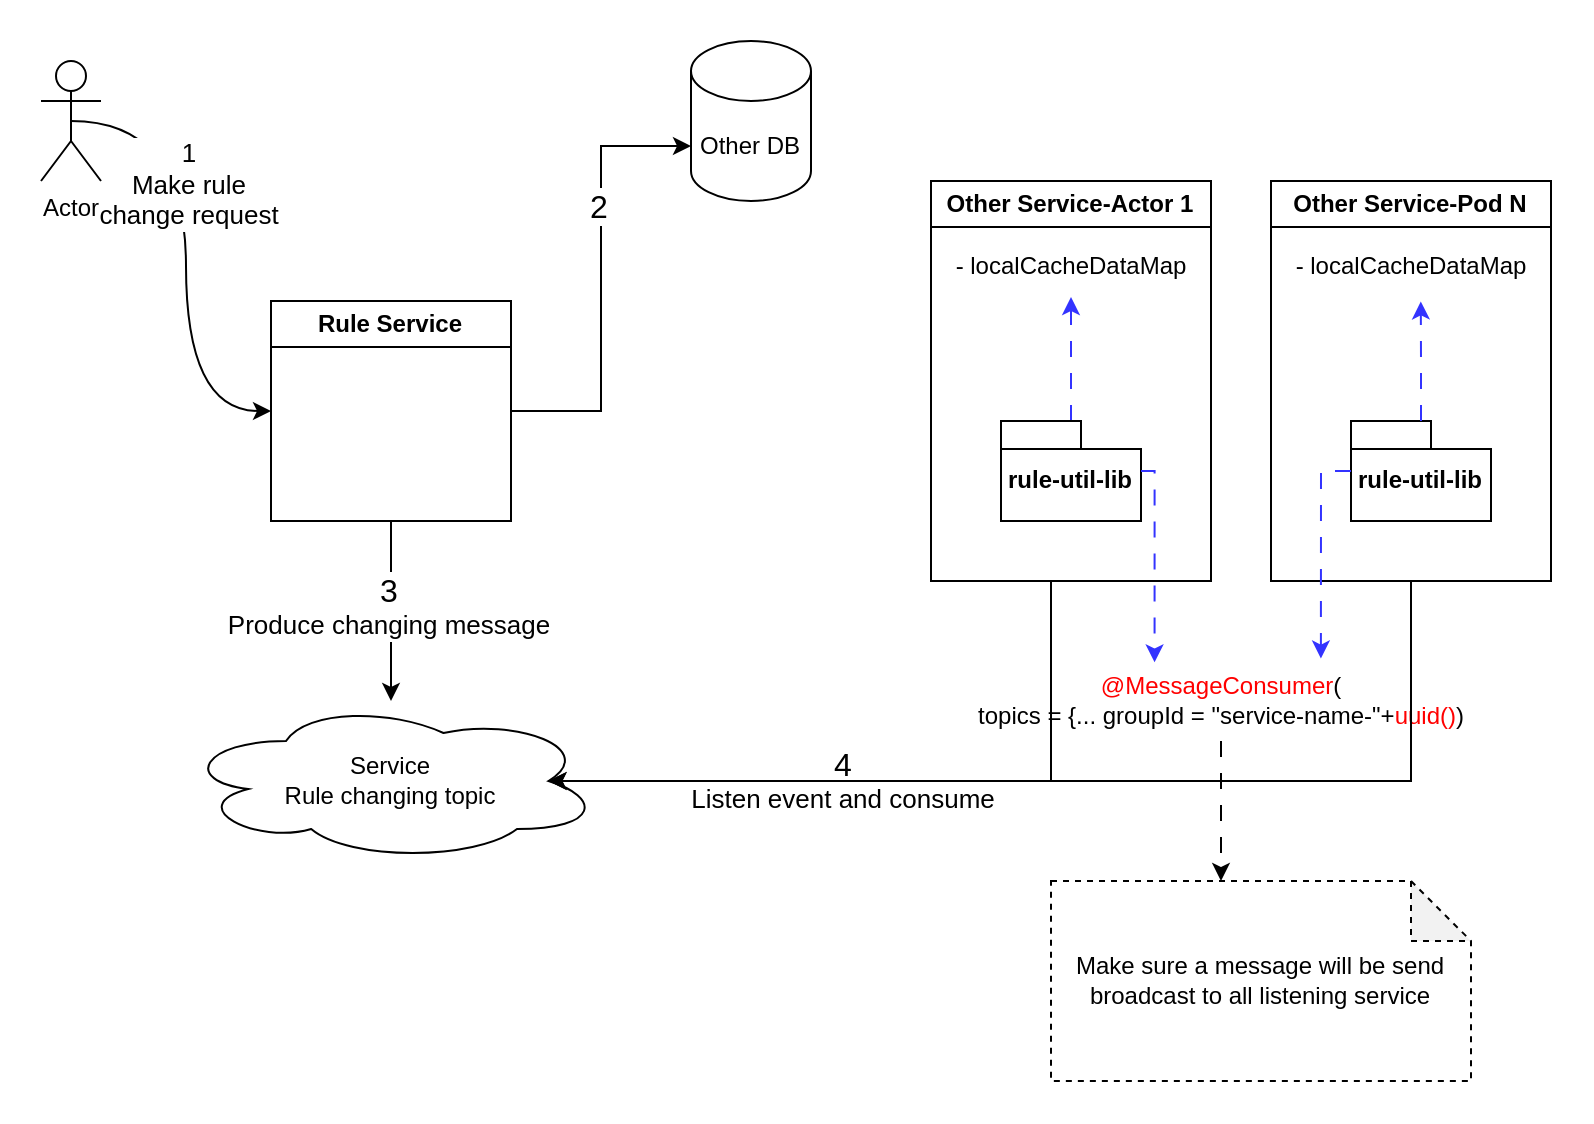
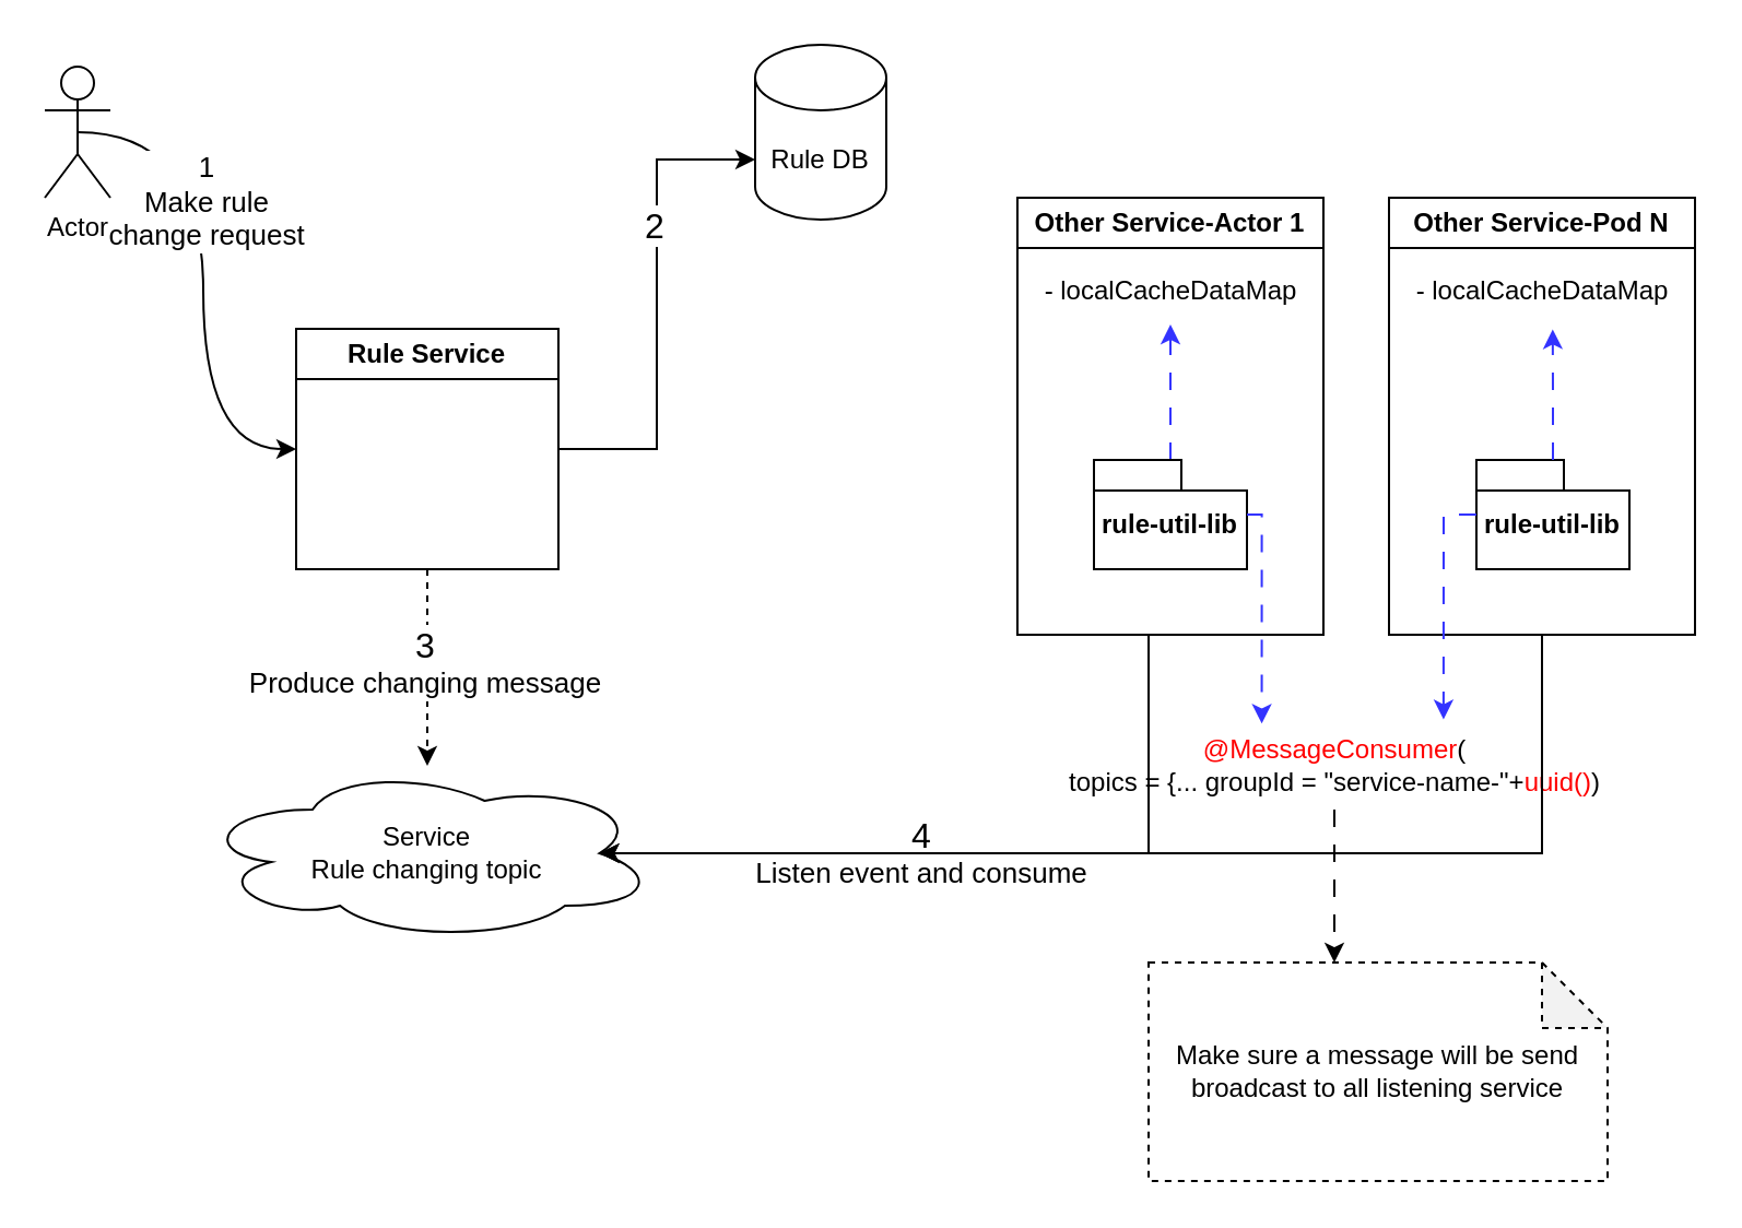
  <mxCell id="0" />
  <mxCell id="1" parent="0" />
  <mxCell id="2" style="edgeStyle=orthogonalEdgeStyle;rounded=0;orthogonalLoop=1;jettySize=auto;html=1;exitX=0.5;exitY=0.5;exitDx=0;exitDy=0;exitPerimeter=0;entryX=0;entryY=0.5;entryDx=0;entryDy=0;curved=1;" edge="1" parent="1" source="4" target="7"><mxGeometry relative="1" as="geometry" /></mxCell>
  <mxCell id="3" value="&lt;font style=&quot;font-size: 13px;&quot;&gt;1&lt;br&gt;Make rule&lt;br&gt;change request&lt;/font&gt;" style="edgeLabel;html=1;align=center;verticalAlign=middle;resizable=0;points=[];" vertex="1" connectable="0" parent="2"><mxGeometry x="-0.275" y="1" relative="1" as="geometry"><mxPoint as="offset" /></mxGeometry></mxCell>
  <mxCell id="4" value="Actor" style="shape=umlActor;verticalLabelPosition=bottom;verticalAlign=top;html=1;outlineConnect=0;" vertex="1" parent="1"><mxGeometry x="20" y="30" width="30" height="60" as="geometry" /></mxCell>
- <mxCell id="5" style="edgeStyle=orthogonalEdgeStyle;rounded=0;orthogonalLoop=1;jettySize=auto;html=1;exitX=0.5;exitY=1;exitDx=0;exitDy=0;" edge="1" parent="1" source="7" target="11"><mxGeometry relative="1" as="geometry" /></mxCell>
+ <mxCell id="5" style="edgeStyle=orthogonalEdgeStyle;rounded=0;orthogonalLoop=1;jettySize=auto;html=1;exitX=0.5;exitY=1;exitDx=0;exitDy=0;dashed=1;" edge="1" parent="1" source="7" target="11"><mxGeometry relative="1" as="geometry" /></mxCell>
  <mxCell id="6" value="&lt;font style=&quot;font-size: 16px;&quot;&gt;3&lt;/font&gt;&lt;br&gt;&lt;font style=&quot;font-size: 13px;&quot;&gt;Produce changing message&lt;/font&gt;" style="edgeLabel;html=1;align=center;verticalAlign=middle;resizable=0;points=[];" vertex="1" connectable="0" parent="5"><mxGeometry x="-0.065" y="-2" relative="1" as="geometry"><mxPoint as="offset" /></mxGeometry></mxCell>
  <mxCell id="7" value="Rule Service" style="swimlane;whiteSpace=wrap;html=1;" vertex="1" parent="1"><mxGeometry x="135" y="150" width="120" height="110" as="geometry" /></mxCell>
- <mxCell id="8" value="Other DB" style="shape=cylinder3;whiteSpace=wrap;html=1;boundedLbl=1;backgroundOutline=1;size=15;" vertex="1" parent="1"><mxGeometry x="345" y="20" width="60" height="80" as="geometry" /></mxCell>
+ <mxCell id="8" value="Rule DB" style="shape=cylinder3;whiteSpace=wrap;html=1;boundedLbl=1;backgroundOutline=1;size=15;" vertex="1" parent="1"><mxGeometry x="345" y="20" width="60" height="80" as="geometry" /></mxCell>
  <mxCell id="9" style="edgeStyle=orthogonalEdgeStyle;rounded=0;orthogonalLoop=1;jettySize=auto;html=1;entryX=0;entryY=0;entryDx=0;entryDy=52.5;entryPerimeter=0;exitX=1;exitY=0.5;exitDx=0;exitDy=0;" edge="1" parent="1" source="7" target="8"><mxGeometry relative="1" as="geometry"><mxPoint x="375" y="158" as="sourcePoint" /></mxGeometry></mxCell>
  <mxCell id="10" value="&lt;font style=&quot;font-size: 16px;&quot;&gt;2&lt;/font&gt;" style="edgeLabel;html=1;align=center;verticalAlign=middle;resizable=0;points=[];" vertex="1" connectable="0" parent="9"><mxGeometry x="0.334" y="2" relative="1" as="geometry"><mxPoint as="offset" /></mxGeometry></mxCell>
  <mxCell id="11" value="Service&lt;br&gt;Rule changing topic" style="ellipse;shape=cloud;whiteSpace=wrap;html=1;" vertex="1" parent="1"><mxGeometry x="90" y="350" width="210" height="80" as="geometry" /></mxCell>
  <mxCell id="12" value="Other Service-Actor 1" style="swimlane;whiteSpace=wrap;html=1;startSize=23;" vertex="1" parent="1"><mxGeometry x="465" y="90" width="140" height="200" as="geometry" /></mxCell>
  <mxCell id="13" value="- localCacheDataMap" style="text;html=1;align=center;verticalAlign=middle;resizable=0;points=[];autosize=1;strokeColor=none;fillColor=none;" vertex="1" parent="12"><mxGeometry y="28" width="140" height="30" as="geometry" /></mxCell>
  <mxCell id="14" value="" style="edgeStyle=orthogonalEdgeStyle;rounded=0;orthogonalLoop=1;jettySize=auto;html=1;dashed=1;dashPattern=8 8;strokeColor=#3333FF;" edge="1" parent="12" source="15" target="13"><mxGeometry relative="1" as="geometry" /></mxCell>
  <mxCell id="15" value="rule-util-lib" style="shape=folder;fontStyle=1;spacingTop=10;tabWidth=40;tabHeight=14;tabPosition=left;html=1;whiteSpace=wrap;" vertex="1" parent="12"><mxGeometry x="35" y="120" width="70" height="50" as="geometry" /></mxCell>
  <mxCell id="16" style="edgeStyle=orthogonalEdgeStyle;rounded=0;orthogonalLoop=1;jettySize=auto;html=1;entryX=0.875;entryY=0.5;entryDx=0;entryDy=0;entryPerimeter=0;" edge="1" parent="1" source="12" target="11"><mxGeometry relative="1" as="geometry"><Array as="points"><mxPoint x="525" y="390" /></Array></mxGeometry></mxCell>
  <mxCell id="17" value="&lt;font style=&quot;&quot;&gt;&lt;span style=&quot;font-size: 16px;&quot;&gt;4&lt;/span&gt;&lt;br&gt;&lt;font style=&quot;font-size: 13px;&quot;&gt;Listen event and consume&lt;/font&gt;&lt;/font&gt;" style="edgeLabel;html=1;align=center;verticalAlign=middle;resizable=0;points=[];" vertex="1" connectable="0" parent="16"><mxGeometry x="0.167" y="-1" relative="1" as="geometry"><mxPoint as="offset" /></mxGeometry></mxCell>
  <mxCell id="18" value="&lt;font color=&quot;#ff0000&quot;&gt;@MessageConsumer&lt;/font&gt;(&lt;br&gt;topics = {... groupId = &quot;service-name-&quot;+&lt;font color=&quot;#ff0000&quot;&gt;uuid()&lt;/font&gt;)" style="text;html=1;align=center;verticalAlign=middle;resizable=0;points=[];autosize=1;strokeColor=none;fillColor=none;" vertex="1" parent="1"><mxGeometry x="475" y="330" width="270" height="40" as="geometry" /></mxCell>
  <mxCell id="19" value="Other Service-Pod N" style="swimlane;whiteSpace=wrap;html=1;startSize=23;" vertex="1" parent="1"><mxGeometry x="635" y="90" width="140" height="200" as="geometry" /></mxCell>
  <mxCell id="20" value="- localCacheDataMap" style="text;html=1;align=center;verticalAlign=middle;resizable=0;points=[];autosize=1;strokeColor=none;fillColor=none;" vertex="1" parent="19"><mxGeometry y="28" width="140" height="30" as="geometry" /></mxCell>
  <mxCell id="21" value="rule-util-lib" style="shape=folder;fontStyle=1;spacingTop=10;tabWidth=40;tabHeight=14;tabPosition=left;html=1;whiteSpace=wrap;" vertex="1" parent="19"><mxGeometry x="40" y="120" width="70" height="50" as="geometry" /></mxCell>
  <mxCell id="22" style="edgeStyle=orthogonalEdgeStyle;rounded=0;orthogonalLoop=1;jettySize=auto;html=1;entryX=0.535;entryY=1.073;entryDx=0;entryDy=0;entryPerimeter=0;dashed=1;dashPattern=8 8;strokeColor=#3333FF;" edge="1" parent="19" source="21" target="20"><mxGeometry relative="1" as="geometry" /></mxCell>
  <mxCell id="23" style="edgeStyle=orthogonalEdgeStyle;rounded=0;orthogonalLoop=1;jettySize=auto;html=1;entryX=0.875;entryY=0.5;entryDx=0;entryDy=0;entryPerimeter=0;" edge="1" parent="1" source="19" target="11"><mxGeometry relative="1" as="geometry"><Array as="points"><mxPoint x="705" y="390" /></Array></mxGeometry></mxCell>
  <mxCell id="24" style="edgeStyle=orthogonalEdgeStyle;rounded=0;orthogonalLoop=1;jettySize=auto;html=1;entryX=0.377;entryY=0.017;entryDx=0;entryDy=0;entryPerimeter=0;dashed=1;dashPattern=8 8;strokeColor=#3333FF;" edge="1" parent="1" source="15" target="18"><mxGeometry relative="1" as="geometry"><Array as="points"><mxPoint x="577" y="235" /></Array></mxGeometry></mxCell>
  <mxCell id="25" style="edgeStyle=orthogonalEdgeStyle;rounded=0;orthogonalLoop=1;jettySize=auto;html=1;entryX=0.685;entryY=-0.031;entryDx=0;entryDy=0;entryPerimeter=0;dashed=1;dashPattern=8 8;strokeColor=#3333FF;" edge="1" parent="1" source="21" target="18"><mxGeometry relative="1" as="geometry"><Array as="points"><mxPoint x="660" y="235" /></Array></mxGeometry></mxCell>
  <mxCell id="26" value="Make sure a message will be send broadcast to all listening service" style="shape=note;whiteSpace=wrap;html=1;backgroundOutline=1;darkOpacity=0.05;dashed=1;" vertex="1" parent="1"><mxGeometry x="525" y="440" width="210" height="100" as="geometry" /></mxCell>
  <mxCell id="27" style="edgeStyle=orthogonalEdgeStyle;rounded=0;orthogonalLoop=1;jettySize=auto;html=1;dashed=1;dashPattern=8 8;" edge="1" parent="1" source="18"><mxGeometry relative="1" as="geometry"><mxPoint x="610" y="440" as="targetPoint" /><Array as="points"><mxPoint x="610" y="440" /></Array></mxGeometry></mxCell>
